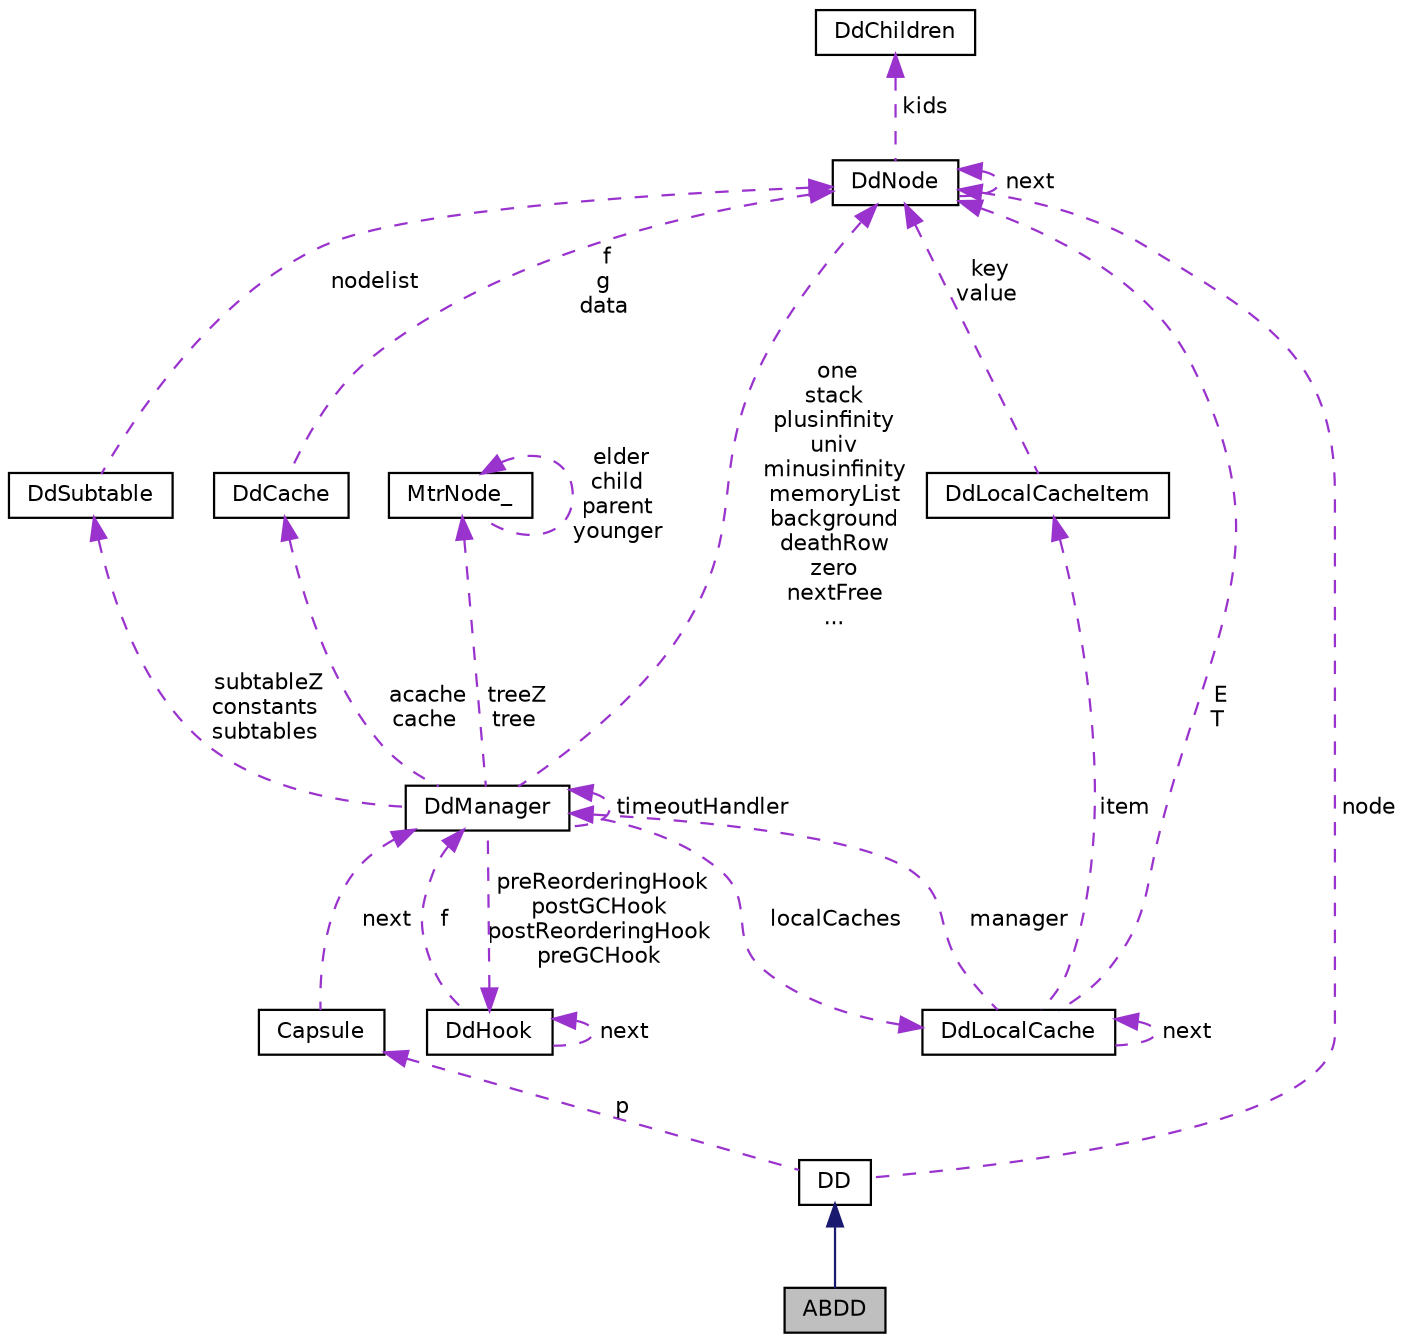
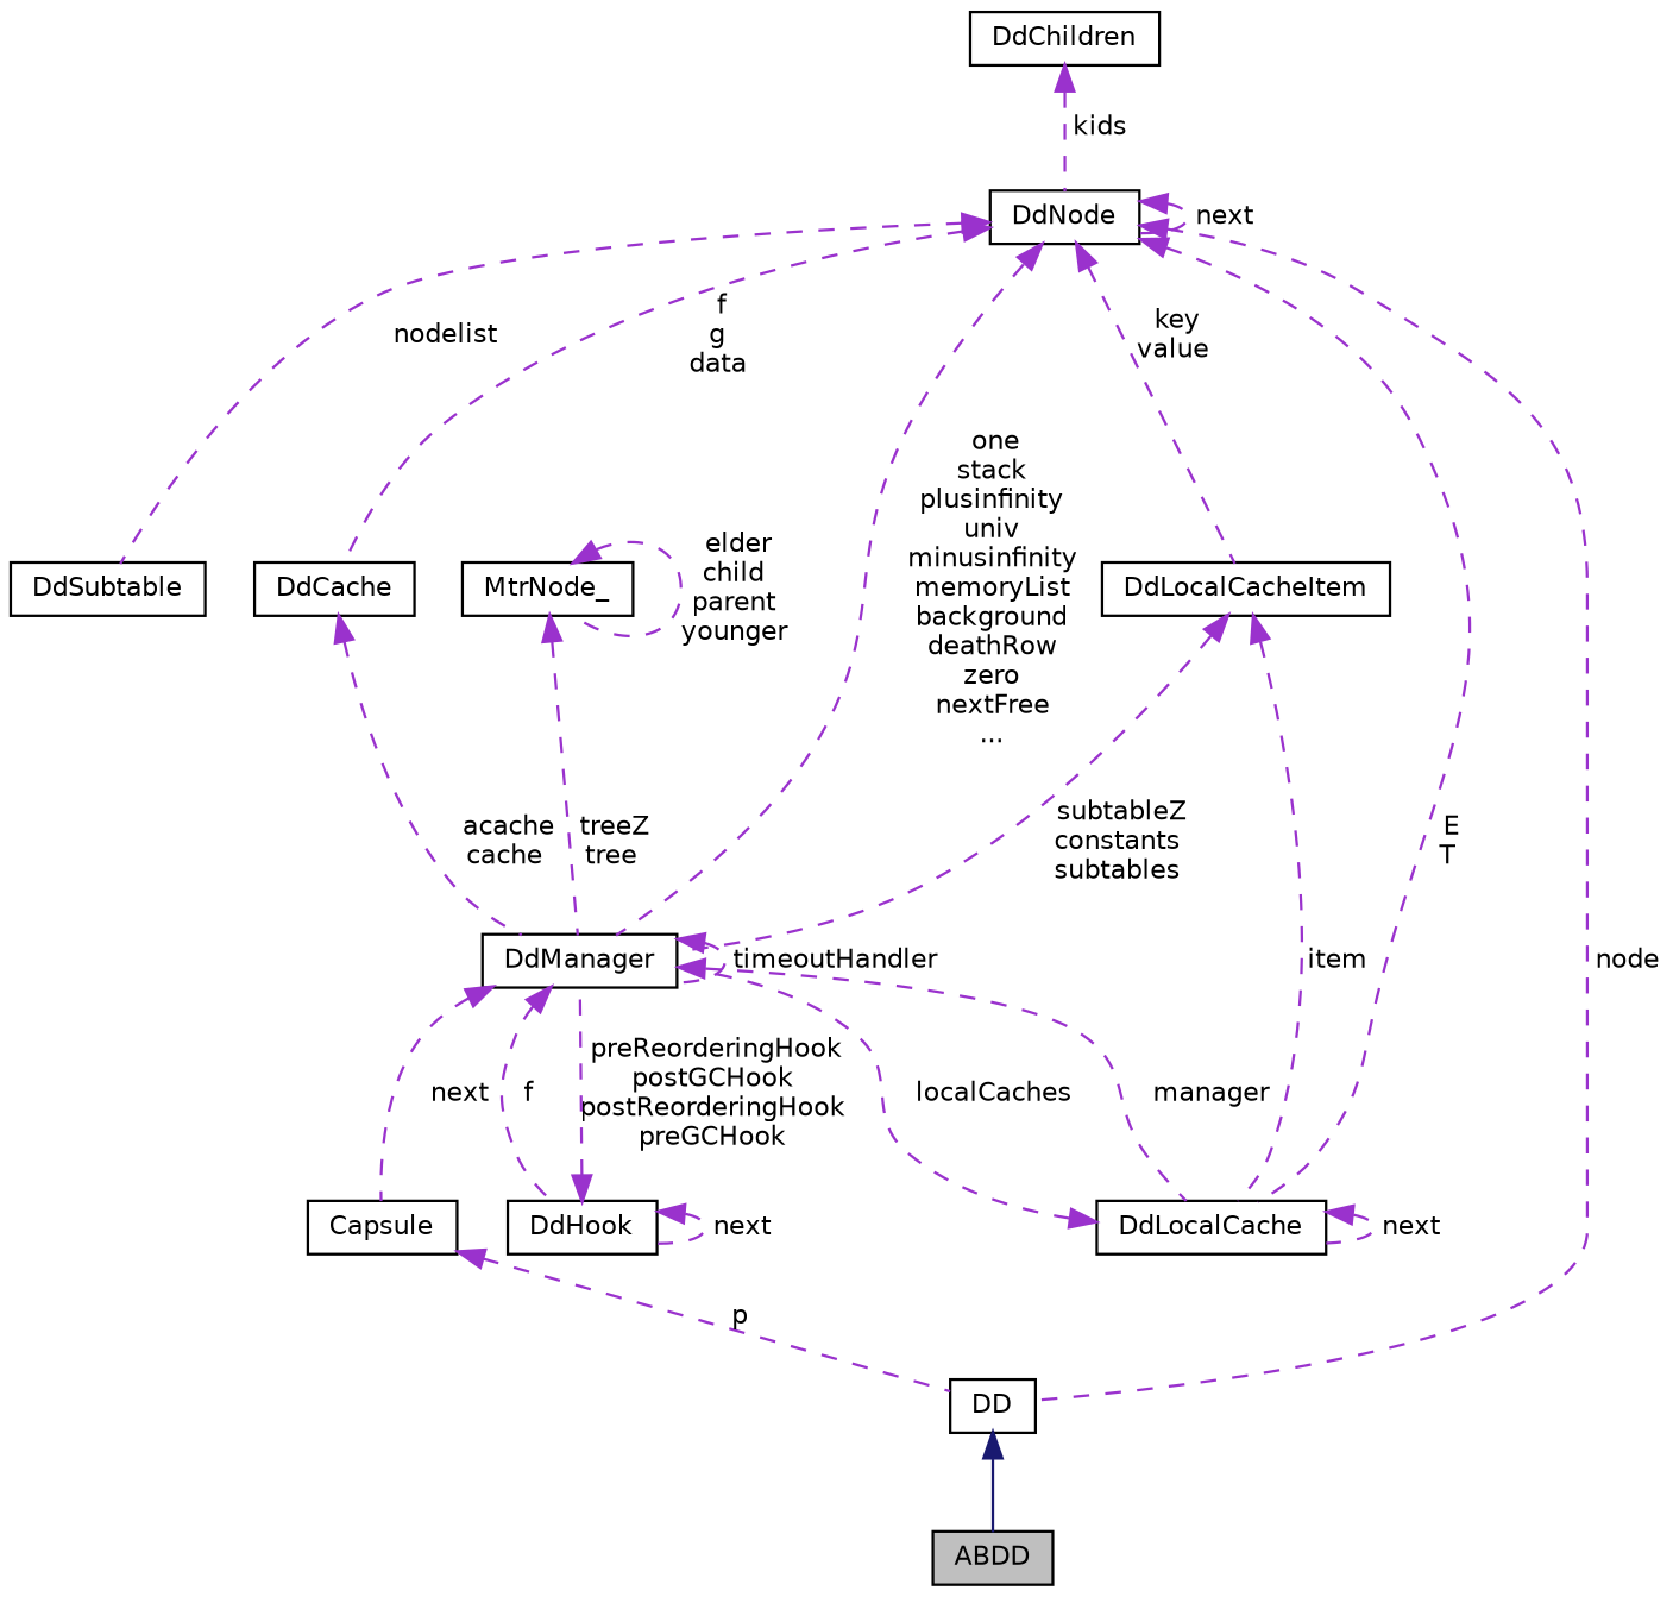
  digraph {
    node [color=black fillcolor=white fontname=Helvetica fontsize=10 shape=record style=filled]
    edge [color=darkorchid3 dir=back fontname=Helvetica fontsize=10 labelfontname=Helvetica labelfontsize=10 style=dashed]
    n1 [fillcolor=grey75 fontcolor=black height=0.2 label=ABDD width=0.4]
    n2 [height=0.2 label=DD width=0.4]
    n3 [height=0.2 label=Capsule width=0.4]
    n4 [height=0.2 label=DdManager width=0.4]
    n5 [height=0.2 label=DdLocalCache width=0.4]
    n6 [height=0.2 label=DdHook width=0.4]
    n7 [height=0.2 label=DdLocalCacheItem width=0.4]
    n8 [height=0.2 label=DdNode width=0.4]
    n9 [height=0.2 label=DdSubtable width=0.4]
    n10 [height=0.2 label=DdCache width=0.4]
    n11 [height=0.2 label=DdChildren width=0.4]
    n12 [height=0.2 label=MtrNode_ width=0.4]
    n2 -> n1 [color=midnightblue style=solid]
    n3 -> n2 [label=" p"]
    n4 -> n3 [label=" next"]
    n4 -> n4 [label=" timeoutHandler"]
    n4 -> n5 [label=" manager"]
    n4 -> n6 [label=" f"]
    n5 -> n4 [label=" localCaches"]
    n5 -> n5 [label=" next"]
    n6 -> n4 [label=" preReorderingHook\npostGCHook\npostReorderingHook\npreGCHook"]
    n6 -> n6 [label=" next"]
    n7 -> n5 [label=" item"]
    n8 -> n2 [label=" node"]
    n8 -> n4 [label=" one\nstack\nplusinfinity\nuniv\nminusinfinity\nmemoryList\nbackground\ndeathRow\nzero\nnextFree\n..."]
    n8 -> n5 [label=" E\nT"]
    n8 -> n7 [label=" key\nvalue"]
    n8 -> n8 [label=" next"]
    n8 -> n9 [label=" nodelist"]
    n8 -> n10 [label=" f\ng\ndata"]
-   n9 -> n4 [label=" subtableZ\nconstants\nsubtables"]
+   n7 -> n4 [label=" subtableZ\nconstants\nsubtables"]
    n10 -> n4 [label=" acache\ncache"]
    n11 -> n8 [label=" kids"]
    n12 -> n4 [label=" treeZ\ntree"]
    n12 -> n12 [label=" elder\nchild\nparent\nyounger"]
  }
